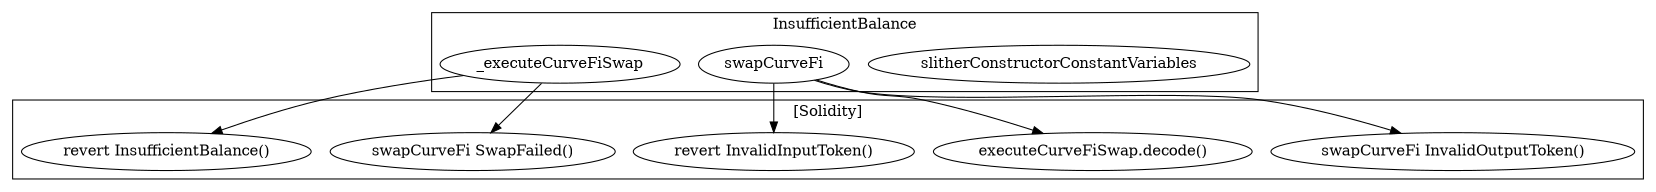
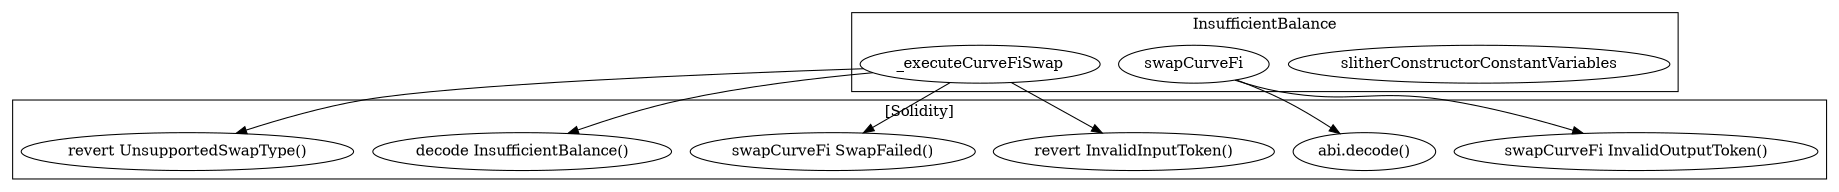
  strict digraph {
    n1 [label=slitherConstructorConstantVariables]
    n2 [label=swapCurveFi]
    n3 [label=_executeCurveFiSwap]
    n4 [label="swapCurveFi InvalidOutputToken()"]
-   "abi.decode()" [label="executeCurveFiSwap.decode()"]
+   "abi.decode()"
    "revert InvalidInputToken()"
    n7 [label="swapCurveFi SwapFailed()"]
-   "revert InsufficientBalance()"
+   "revert InsufficientBalance()" [label="decode InsufficientBalance()"]
+   "revert UnsupportedSwapType()"
    subgraph cluster_1 {
      label=InsufficientBalance
      n1
      n2
      n3
    }
    subgraph cluster_2 {
      label="[Solidity]"
      n4
      "abi.decode()"
      "revert InvalidInputToken()"
      n7
      "revert InsufficientBalance()"
+     "revert UnsupportedSwapType()"
    }
    n2 -> n4
    n2 -> "abi.decode()"
-   n2 -> "revert InvalidInputToken()"
+   n3 -> "revert InvalidInputToken()"
    n3 -> n7
    n3 -> "revert InsufficientBalance()"
+   n3 -> "revert UnsupportedSwapType()"
  }
